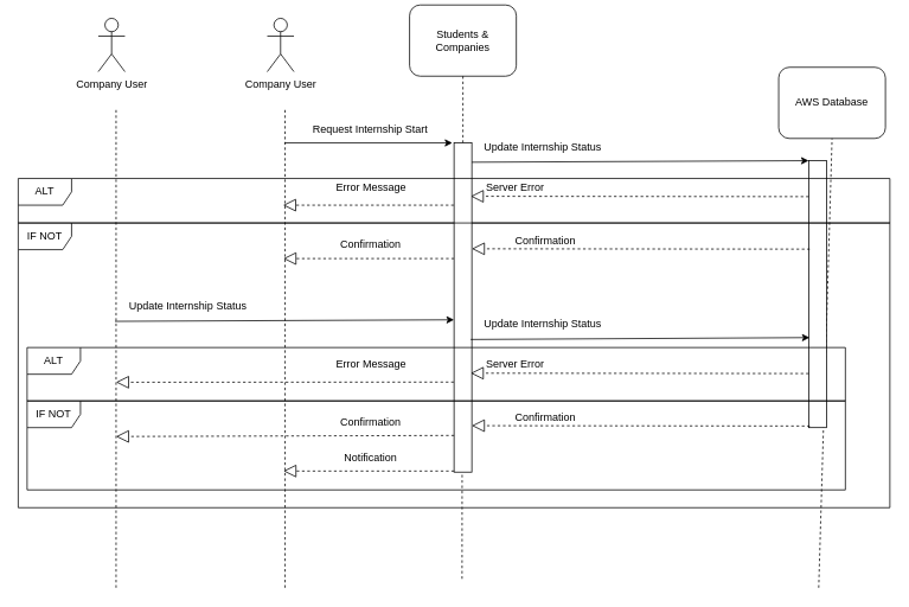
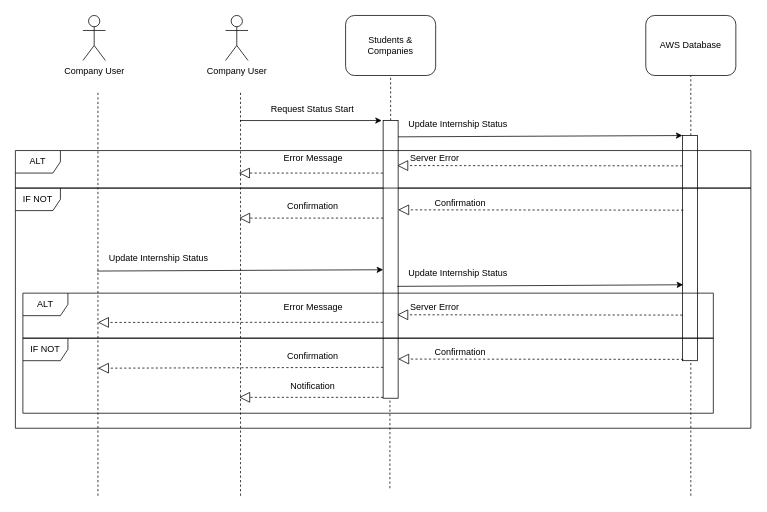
  <mxCell id="0" />
  <mxCell id="1" parent="0" />
  <mxCell id="2" value="Company User" style="shape=umlActor;verticalLabelPosition=bottom;verticalAlign=top;html=1;outlineConnect=0;" parent="1" vertex="1"><mxGeometry x="300" y="20" width="30" height="60" as="geometry" /></mxCell>
- <mxCell id="3" value="&lt;div&gt;Students &amp;amp; Companies&lt;/div&gt;" style="rounded=1;whiteSpace=wrap;html=1;" parent="1" vertex="1"><mxGeometry x="460" y="5" width="120" height="80" as="geometry" /></mxCell>
- <mxCell id="4" value="AWS Database" style="rounded=1;whiteSpace=wrap;html=1;" parent="1" vertex="1"><mxGeometry x="875" y="75" width="120" height="80" as="geometry" /></mxCell>
+ <mxCell id="3" value="&lt;div&gt;Students &amp;amp; Companies&lt;/div&gt;" style="rounded=1;whiteSpace=wrap;html=1;" parent="1" vertex="1"><mxGeometry x="460" y="20" width="120" height="80" as="geometry" /></mxCell>
+ <mxCell id="4" value="AWS Database" style="rounded=1;whiteSpace=wrap;html=1;" parent="1" vertex="1"><mxGeometry x="860" y="20" width="120" height="80" as="geometry" /></mxCell>
  <mxCell id="5" value="" style="endArrow=none;dashed=1;html=1;rounded=0;" parent="1" edge="1"><mxGeometry width="50" height="50" relative="1" as="geometry"><mxPoint x="320" y="660" as="sourcePoint" /><mxPoint x="320" y="120" as="targetPoint" /></mxGeometry></mxCell>
  <mxCell id="6" value="" style="endArrow=none;dashed=1;html=1;rounded=0;entryX=0.5;entryY=1;entryDx=0;entryDy=0;" parent="1" target="4" edge="1"><mxGeometry width="50" height="50" relative="1" as="geometry"><mxPoint x="920" y="660" as="sourcePoint" /><mxPoint x="919" y="490" as="targetPoint" /></mxGeometry></mxCell>
  <mxCell id="7" value="" style="endArrow=none;dashed=1;html=1;rounded=0;entryX=0.5;entryY=1;entryDx=0;entryDy=0;" parent="1" target="3" edge="1" source="22"><mxGeometry width="50" height="50" relative="1" as="geometry"><mxPoint x="520" y="630" as="sourcePoint" /><mxPoint x="520" y="530" as="targetPoint" /></mxGeometry></mxCell>
  <mxCell id="8" value="" style="rounded=0;whiteSpace=wrap;html=1;" parent="1" vertex="1"><mxGeometry x="908.75" y="180" width="20" height="300" as="geometry" /></mxCell>
  <mxCell id="9" value="" style="endArrow=classic;html=1;rounded=0;exitX=1.212;exitY=0.053;exitDx=0;exitDy=0;exitPerimeter=0;" parent="1" edge="1"><mxGeometry width="50" height="50" relative="1" as="geometry"><mxPoint x="527.5" y="181.73" as="sourcePoint" /><mxPoint x="908.75" y="180" as="targetPoint" /></mxGeometry></mxCell>
  <mxCell id="10" value="" style="endArrow=block;dashed=1;endFill=0;endSize=12;html=1;rounded=0;" edge="1" parent="1"><mxGeometry width="160" relative="1" as="geometry"><mxPoint x="509.68" y="230" as="sourcePoint" /><mxPoint x="317.81" y="230" as="targetPoint" /></mxGeometry></mxCell>
  <mxCell id="11" value="" style="endArrow=block;dashed=1;endFill=0;endSize=12;html=1;rounded=0;" edge="1" parent="1"><mxGeometry width="160" relative="1" as="geometry"><mxPoint x="908.75" y="220.41" as="sourcePoint" /><mxPoint x="528.75" y="220" as="targetPoint" /></mxGeometry></mxCell>
  <mxCell id="12" value="Server Error" style="text;html=1;align=center;verticalAlign=middle;whiteSpace=wrap;rounded=0;" vertex="1" parent="1"><mxGeometry x="528.75" y="200" width="100" height="20" as="geometry" /></mxCell>
  <mxCell id="13" value="Error Message" style="text;html=1;align=center;verticalAlign=middle;whiteSpace=wrap;rounded=0;" vertex="1" parent="1"><mxGeometry x="366.88" y="195" width="100" height="30" as="geometry" /></mxCell>
  <mxCell id="14" value="" style="endArrow=classic;html=1;rounded=0;" edge="1" parent="1"><mxGeometry width="50" height="50" relative="1" as="geometry"><mxPoint x="319.36" y="160" as="sourcePoint" /><mxPoint x="508.12" y="160" as="targetPoint" /></mxGeometry></mxCell>
- <mxCell id="15" value="Request Internship Start" style="text;html=1;align=center;verticalAlign=middle;whiteSpace=wrap;rounded=0;" vertex="1" parent="1"><mxGeometry x="326.24" y="130" width="180" height="30" as="geometry" /></mxCell>
+ <mxCell id="15" value="Request Status Start" style="text;html=1;align=center;verticalAlign=middle;whiteSpace=wrap;rounded=0;" vertex="1" parent="1"><mxGeometry x="326.24" y="130" width="180" height="30" as="geometry" /></mxCell>
  <mxCell id="16" value="" style="endArrow=block;dashed=1;endFill=0;endSize=12;html=1;rounded=0;" edge="1" parent="1"><mxGeometry width="160" relative="1" as="geometry"><mxPoint x="510" y="290" as="sourcePoint" /><mxPoint x="318.13" y="290" as="targetPoint" /></mxGeometry></mxCell>
  <mxCell id="17" value="Confirmation" style="text;html=1;align=center;verticalAlign=middle;whiteSpace=wrap;rounded=0;" vertex="1" parent="1"><mxGeometry x="355.48" y="260" width="122.8" height="30" as="geometry" /></mxCell>
  <mxCell id="18" value="Update Internship Status" style="text;html=1;align=center;verticalAlign=middle;whiteSpace=wrap;rounded=0;" vertex="1" parent="1"><mxGeometry x="530" y="150" width="160" height="30" as="geometry" /></mxCell>
  <mxCell id="19" value="" style="endArrow=block;dashed=1;endFill=0;endSize=12;html=1;rounded=0;" edge="1" parent="1"><mxGeometry width="160" relative="1" as="geometry"><mxPoint x="910" y="279.41" as="sourcePoint" /><mxPoint x="530" y="279" as="targetPoint" /></mxGeometry></mxCell>
  <mxCell id="20" value="Confirmation" style="text;html=1;align=center;verticalAlign=middle;whiteSpace=wrap;rounded=0;" vertex="1" parent="1"><mxGeometry x="542.5" y="260" width="140" height="20" as="geometry" /></mxCell>
  <mxCell id="21" value="IF NOT" style="shape=umlFrame;whiteSpace=wrap;html=1;pointerEvents=0;" vertex="1" parent="1"><mxGeometry x="20" y="250" width="980" height="320" as="geometry" /></mxCell>
  <mxCell id="22" value="" style="rounded=0;whiteSpace=wrap;html=1;" parent="1" vertex="1"><mxGeometry x="510" y="160" width="20" height="370" as="geometry" /></mxCell>
  <mxCell id="23" value="ALT" style="shape=umlFrame;whiteSpace=wrap;html=1;pointerEvents=0;" vertex="1" parent="1"><mxGeometry x="20" y="200" width="980" height="50" as="geometry" /></mxCell>
  <mxCell id="24" value="Company User" style="shape=umlActor;verticalLabelPosition=bottom;verticalAlign=top;html=1;outlineConnect=0;" vertex="1" parent="1"><mxGeometry x="110" y="20" width="30" height="60" as="geometry" /></mxCell>
  <mxCell id="25" value="" style="endArrow=none;dashed=1;html=1;rounded=0;" edge="1" parent="1"><mxGeometry width="50" height="50" relative="1" as="geometry"><mxPoint x="130" y="660" as="sourcePoint" /><mxPoint x="130" y="120" as="targetPoint" /></mxGeometry></mxCell>
  <mxCell id="26" value="" style="endArrow=classic;html=1;rounded=0;exitX=1.212;exitY=0.053;exitDx=0;exitDy=0;exitPerimeter=0;" edge="1" parent="1"><mxGeometry width="50" height="50" relative="1" as="geometry"><mxPoint x="128.75" y="360.55" as="sourcePoint" /><mxPoint x="510" y="358.82" as="targetPoint" /></mxGeometry></mxCell>
  <mxCell id="27" value="Update Internship Status" style="text;html=1;align=center;verticalAlign=middle;whiteSpace=wrap;rounded=0;" vertex="1" parent="1"><mxGeometry x="131.25" y="328.27" width="160" height="30" as="geometry" /></mxCell>
  <mxCell id="28" value="" style="endArrow=classic;html=1;rounded=0;exitX=1.212;exitY=0.053;exitDx=0;exitDy=0;exitPerimeter=0;" edge="1" parent="1"><mxGeometry width="50" height="50" relative="1" as="geometry"><mxPoint x="528.75" y="380.95" as="sourcePoint" /><mxPoint x="909.75" y="378.82" as="targetPoint" /></mxGeometry></mxCell>
  <mxCell id="29" value="" style="endArrow=block;dashed=1;endFill=0;endSize=12;html=1;rounded=0;" edge="1" parent="1"><mxGeometry width="160" relative="1" as="geometry"><mxPoint x="509.68" y="428.82" as="sourcePoint" /><mxPoint x="130" y="429" as="targetPoint" /></mxGeometry></mxCell>
  <mxCell id="30" value="" style="endArrow=block;dashed=1;endFill=0;endSize=12;html=1;rounded=0;" edge="1" parent="1"><mxGeometry width="160" relative="1" as="geometry"><mxPoint x="908.75" y="419.23" as="sourcePoint" /><mxPoint x="528.75" y="418.82" as="targetPoint" /></mxGeometry></mxCell>
  <mxCell id="31" value="Server Error" style="text;html=1;align=center;verticalAlign=middle;whiteSpace=wrap;rounded=0;" vertex="1" parent="1"><mxGeometry x="528.75" y="398.82" width="100" height="20" as="geometry" /></mxCell>
  <mxCell id="32" value="Error Message" style="text;html=1;align=center;verticalAlign=middle;whiteSpace=wrap;rounded=0;" vertex="1" parent="1"><mxGeometry x="366.88" y="393.82" width="100" height="30" as="geometry" /></mxCell>
  <mxCell id="33" value="" style="endArrow=block;dashed=1;endFill=0;endSize=12;html=1;rounded=0;" edge="1" parent="1"><mxGeometry width="160" relative="1" as="geometry"><mxPoint x="510" y="488.82" as="sourcePoint" /><mxPoint x="130" y="490" as="targetPoint" /></mxGeometry></mxCell>
  <mxCell id="34" value="Confirmation" style="text;html=1;align=center;verticalAlign=middle;whiteSpace=wrap;rounded=0;" vertex="1" parent="1"><mxGeometry x="355.48" y="458.82" width="122.8" height="30" as="geometry" /></mxCell>
  <mxCell id="35" value="" style="endArrow=block;dashed=1;endFill=0;endSize=12;html=1;rounded=0;" edge="1" parent="1"><mxGeometry width="160" relative="1" as="geometry"><mxPoint x="910" y="478.23" as="sourcePoint" /><mxPoint x="530" y="477.82" as="targetPoint" /></mxGeometry></mxCell>
  <mxCell id="36" value="Confirmation" style="text;html=1;align=center;verticalAlign=middle;whiteSpace=wrap;rounded=0;" vertex="1" parent="1"><mxGeometry x="542.5" y="458.82" width="140" height="20" as="geometry" /></mxCell>
  <mxCell id="37" value="Update Internship Status" style="text;html=1;align=center;verticalAlign=middle;whiteSpace=wrap;rounded=0;" vertex="1" parent="1"><mxGeometry x="530" y="348.82" width="160" height="30" as="geometry" /></mxCell>
  <mxCell id="38" value="" style="endArrow=block;dashed=1;endFill=0;endSize=12;html=1;rounded=0;" edge="1" parent="1"><mxGeometry width="160" relative="1" as="geometry"><mxPoint x="510" y="528.82" as="sourcePoint" /><mxPoint x="318.13" y="528.82" as="targetPoint" /></mxGeometry></mxCell>
  <mxCell id="39" value="Notification" style="text;html=1;align=center;verticalAlign=middle;whiteSpace=wrap;rounded=0;" vertex="1" parent="1"><mxGeometry x="355.48" y="498.82" width="122.8" height="30" as="geometry" /></mxCell>
  <mxCell id="40" value="IF NOT" style="shape=umlFrame;whiteSpace=wrap;html=1;pointerEvents=0;" vertex="1" parent="1"><mxGeometry x="30" y="450" width="920" height="100" as="geometry" /></mxCell>
  <mxCell id="41" value="ALT" style="shape=umlFrame;whiteSpace=wrap;html=1;pointerEvents=0;" vertex="1" parent="1"><mxGeometry x="30" y="390" width="920" height="60" as="geometry" /></mxCell>
  <mxCell id="42" value="" style="endArrow=none;dashed=1;html=1;rounded=0;entryX=0.5;entryY=1;entryDx=0;entryDy=0;" edge="1" parent="1"><mxGeometry width="50" height="50" relative="1" as="geometry"><mxPoint x="519" y="650" as="sourcePoint" /><mxPoint x="519.09" y="530" as="targetPoint" /></mxGeometry></mxCell>
